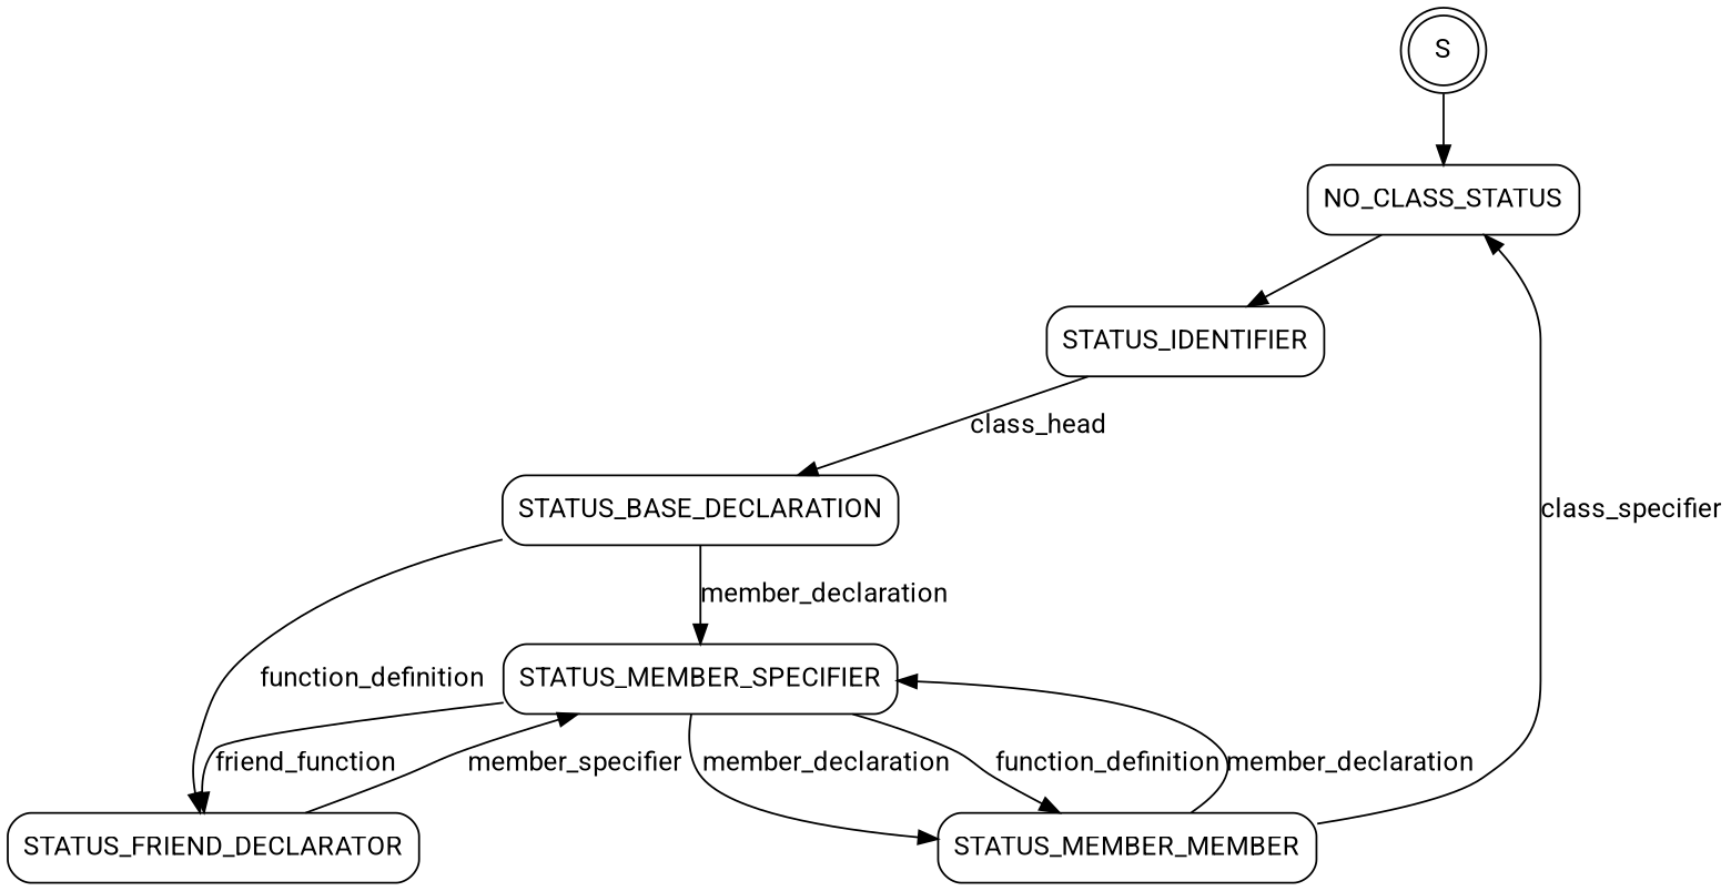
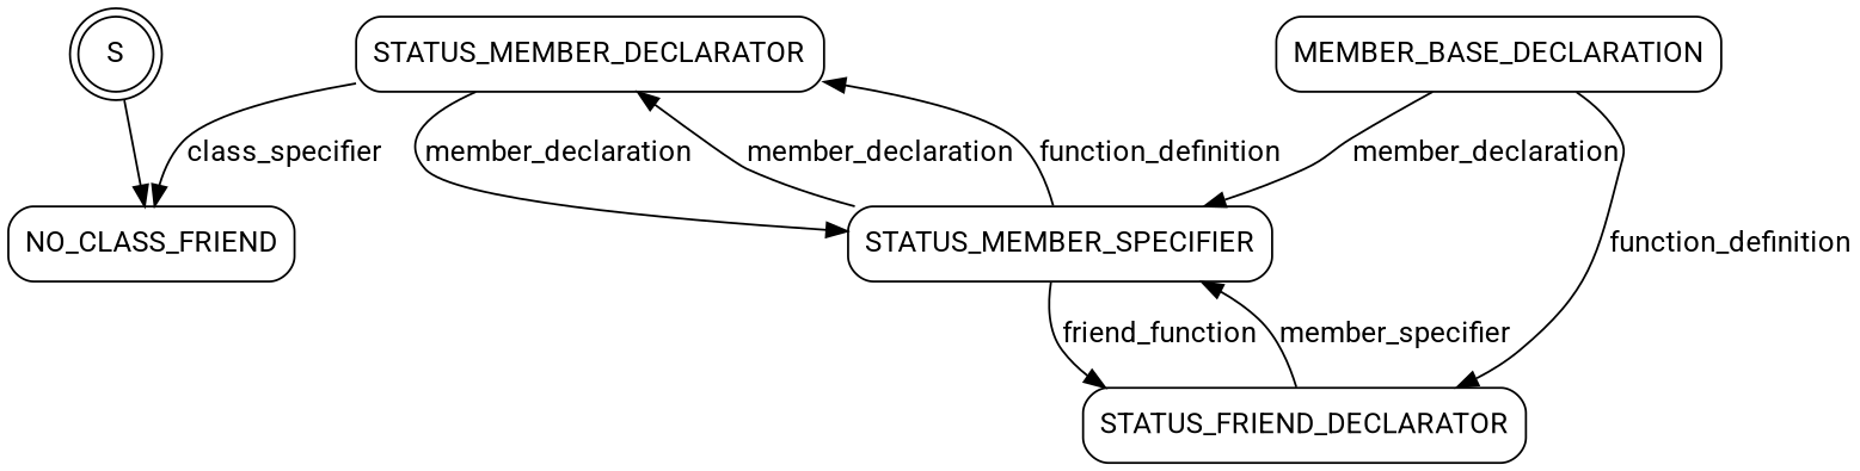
  digraph {
    fontname=Roboto
    node [fontname=Roboto shape=box style=rounded]
    edge [fontname=Roboto]
    S [shape=doublecircle]
-   NO_CLASS_STATUS
-   STATUS_IDENTIFIER
-   STATUS_BASE_DECLARATION
+   NO_CLASS_STATUS [label=NO_CLASS_FRIEND]
+   STATUS_BASE_DECLARATION [label=MEMBER_BASE_DECLARATION]
    STATUS_MEMBER_SPECIFIER
    STATUS_FRIEND_DECLARATOR
-   STATUS_MEMBER_DECLARATOR [label=STATUS_MEMBER_MEMBER]
+   STATUS_MEMBER_DECLARATOR
    S -> NO_CLASS_STATUS
-   NO_CLASS_STATUS -> STATUS_IDENTIFIER
-   STATUS_IDENTIFIER -> STATUS_BASE_DECLARATION [label=class_head]
    STATUS_BASE_DECLARATION -> STATUS_MEMBER_SPECIFIER [label=member_declaration]
    STATUS_BASE_DECLARATION -> STATUS_FRIEND_DECLARATOR [label=function_definition]
    STATUS_MEMBER_SPECIFIER -> STATUS_FRIEND_DECLARATOR [label=friend_function]
    STATUS_MEMBER_SPECIFIER -> STATUS_MEMBER_DECLARATOR [label=member_declaration]
    STATUS_MEMBER_SPECIFIER -> STATUS_MEMBER_DECLARATOR [label=function_definition]
    STATUS_FRIEND_DECLARATOR -> STATUS_MEMBER_SPECIFIER [label=member_specifier]
    STATUS_MEMBER_DECLARATOR -> NO_CLASS_STATUS [label=class_specifier]
    STATUS_MEMBER_DECLARATOR -> STATUS_MEMBER_SPECIFIER [label=member_declaration]
  }
